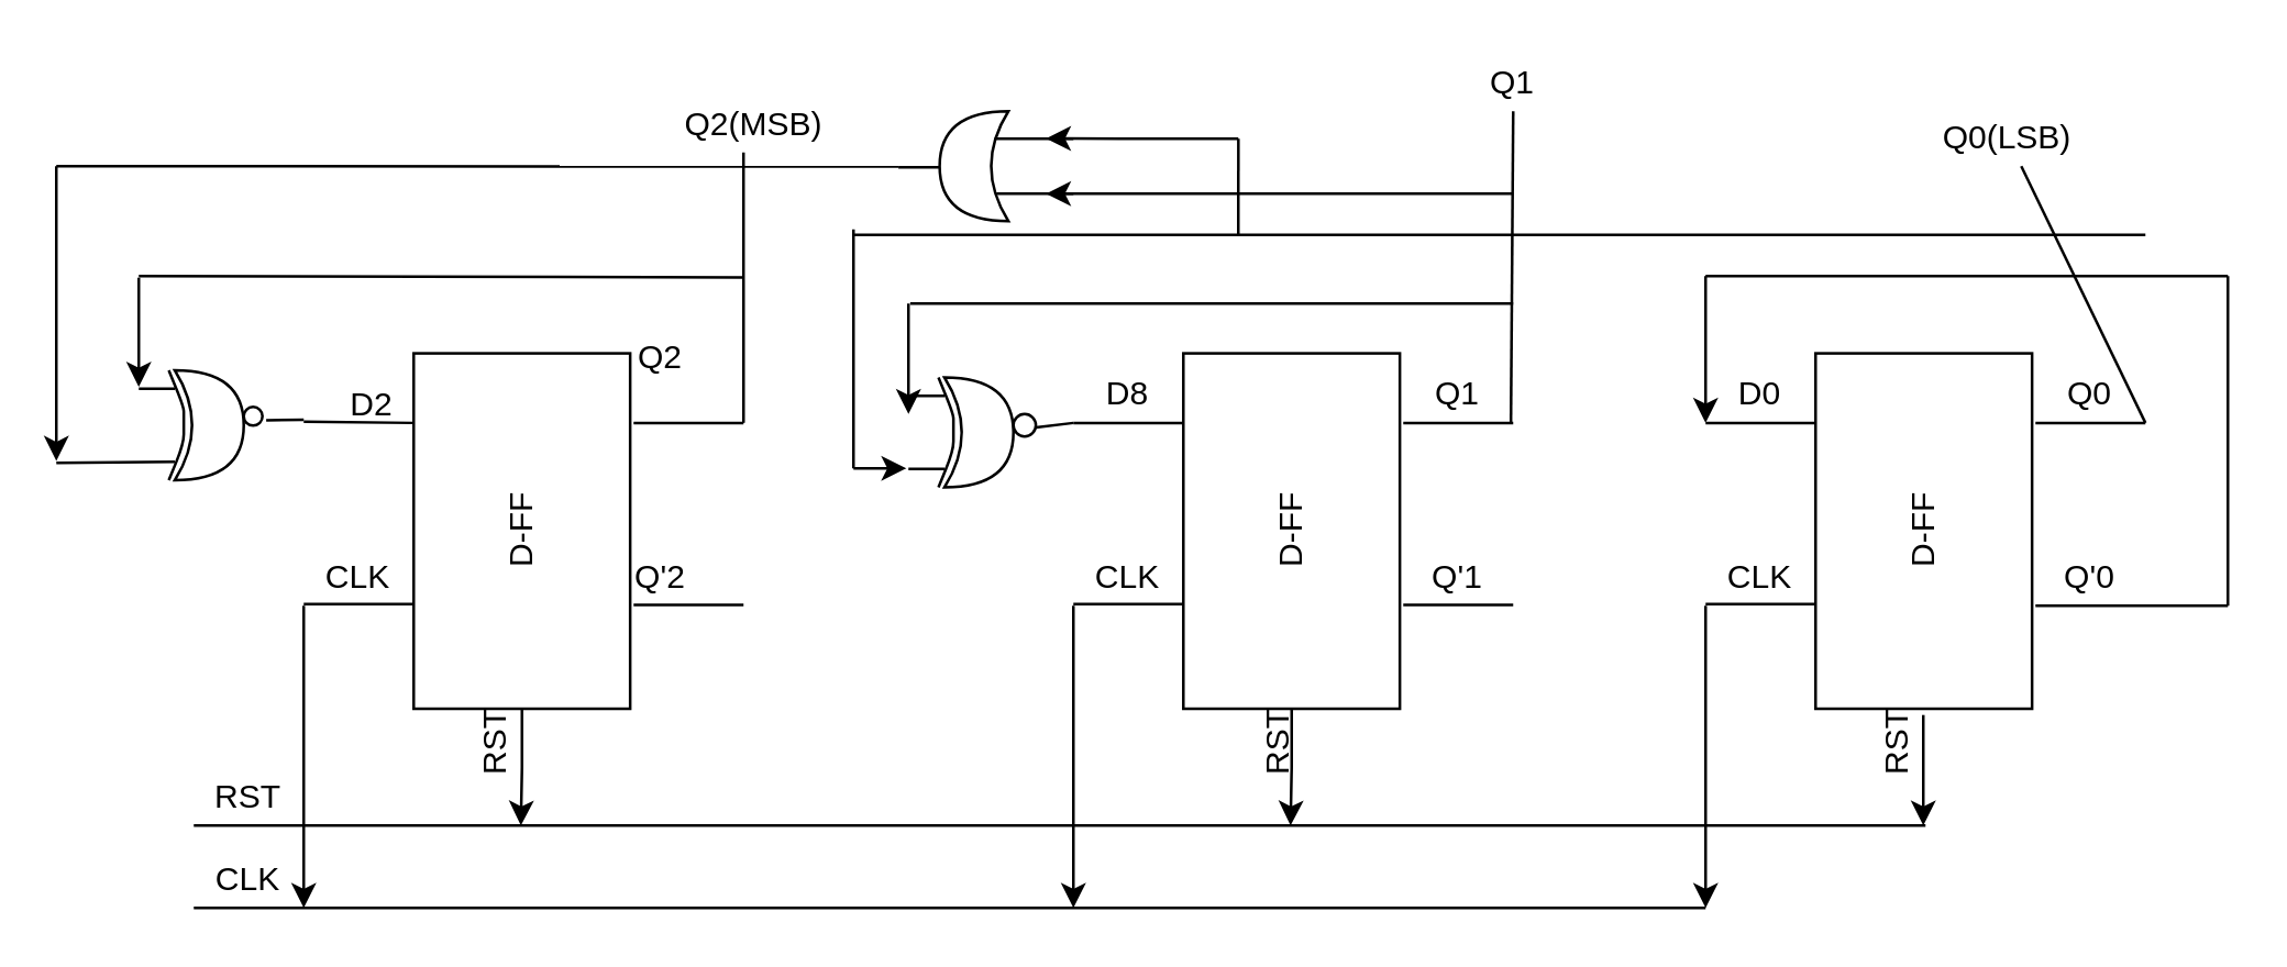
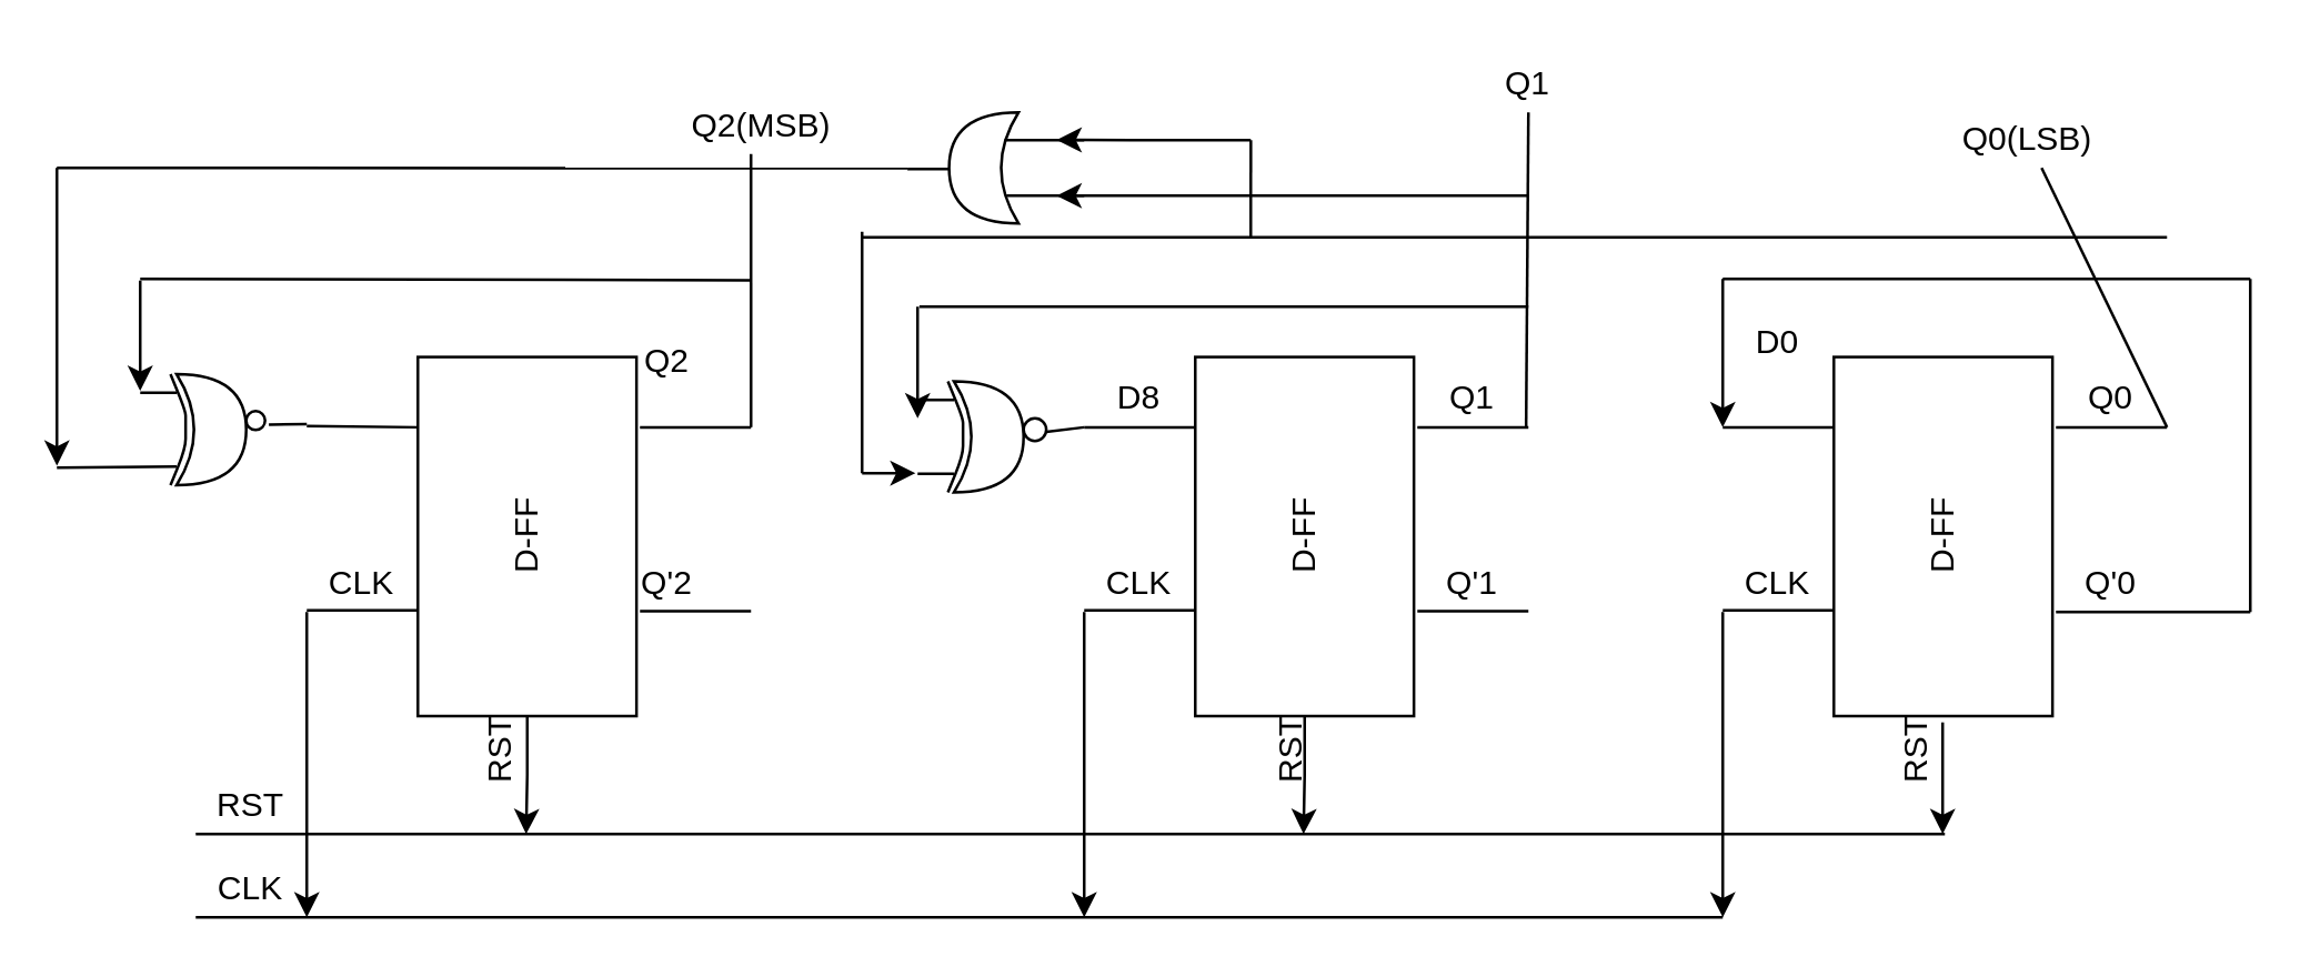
  <mxCell id="0" />
  <mxCell id="1" parent="0" />
  <mxCell id="2" value="" style="group" vertex="1" connectable="0" parent="1"><mxGeometry x="20" y="20" width="790" height="310" as="geometry" /></mxCell>
  <mxCell id="3" value="" style="endArrow=none;html=1;" edge="1" parent="2"><mxGeometry width="50" height="50" relative="1" as="geometry"><mxPoint x="210" y="133.45" as="sourcePoint" /><mxPoint x="250" y="133.45" as="targetPoint" /></mxGeometry></mxCell>
  <mxCell id="4" value="" style="endArrow=none;html=1;" edge="1" parent="2"><mxGeometry width="50" height="50" relative="1" as="geometry"><mxPoint x="210" y="199.71" as="sourcePoint" /><mxPoint x="250" y="199.71" as="targetPoint" /></mxGeometry></mxCell>
  <mxCell id="5" value="" style="endArrow=none;html=1;" edge="1" parent="2"><mxGeometry width="50" height="50" relative="1" as="geometry"><mxPoint x="90" y="133" as="sourcePoint" /><mxPoint x="130" y="133.45" as="targetPoint" /></mxGeometry></mxCell>
  <mxCell id="6" value="" style="endArrow=none;html=1;" edge="1" parent="2"><mxGeometry width="50" height="50" relative="1" as="geometry"><mxPoint x="90" y="199.43" as="sourcePoint" /><mxPoint x="130" y="199.43" as="targetPoint" /></mxGeometry></mxCell>
  <mxCell id="7" value="Q2" style="text;html=1;strokeColor=none;fillColor=none;align=center;verticalAlign=middle;whiteSpace=wrap;rounded=0;" vertex="1" parent="2"><mxGeometry x="200" y="101.9" width="40" height="16.55" as="geometry" /></mxCell>
  <mxCell id="8" value="CLK" style="text;html=1;strokeColor=none;fillColor=none;align=center;verticalAlign=middle;whiteSpace=wrap;rounded=0;" vertex="1" parent="2"><mxGeometry x="90" y="180" width="40" height="20" as="geometry" /></mxCell>
  <mxCell id="9" value="Q'2" style="text;html=1;strokeColor=none;fillColor=none;align=center;verticalAlign=middle;whiteSpace=wrap;rounded=0;" vertex="1" parent="2"><mxGeometry x="200" y="180" width="40" height="20" as="geometry" /></mxCell>
- <mxCell id="10" value="D2" style="text;html=1;strokeColor=none;fillColor=none;align=center;verticalAlign=middle;whiteSpace=wrap;rounded=0;" vertex="1" parent="2"><mxGeometry x="100" y="120.35" width="30" height="13.1" as="geometry" /></mxCell>
  <mxCell id="11" value="" style="edgeStyle=orthogonalEdgeStyle;rounded=0;orthogonalLoop=1;jettySize=auto;html=1;" edge="1" parent="2" source="12"><mxGeometry relative="1" as="geometry"><mxPoint x="169" y="280" as="targetPoint" /></mxGeometry></mxCell>
  <mxCell id="12" value="D-FF" style="rounded=0;whiteSpace=wrap;html=1;rotation=-90;" vertex="1" parent="2"><mxGeometry x="104.7" y="133.45" width="129.37" height="78.75" as="geometry" /></mxCell>
  <mxCell id="13" value="" style="endArrow=none;html=1;" edge="1" parent="2"><mxGeometry width="50" height="50" relative="1" as="geometry"><mxPoint x="490" y="133.45" as="sourcePoint" /><mxPoint x="530" y="133.45" as="targetPoint" /></mxGeometry></mxCell>
  <mxCell id="14" value="" style="endArrow=none;html=1;" edge="1" parent="2"><mxGeometry width="50" height="50" relative="1" as="geometry"><mxPoint x="490" y="199.71" as="sourcePoint" /><mxPoint x="530" y="199.71" as="targetPoint" /></mxGeometry></mxCell>
  <mxCell id="15" value="" style="endArrow=none;html=1;" edge="1" parent="2"><mxGeometry width="50" height="50" relative="1" as="geometry"><mxPoint x="370" y="133.45" as="sourcePoint" /><mxPoint x="410" y="133.45" as="targetPoint" /></mxGeometry></mxCell>
  <mxCell id="16" value="" style="endArrow=none;html=1;" edge="1" parent="2"><mxGeometry width="50" height="50" relative="1" as="geometry"><mxPoint x="370" y="199.43" as="sourcePoint" /><mxPoint x="410" y="199.43" as="targetPoint" /></mxGeometry></mxCell>
  <mxCell id="17" value="Q1" style="text;html=1;strokeColor=none;fillColor=none;align=center;verticalAlign=middle;whiteSpace=wrap;rounded=0;" vertex="1" parent="2"><mxGeometry x="490" y="113.45" width="40" height="20" as="geometry" /></mxCell>
  <mxCell id="18" value="CLK" style="text;html=1;strokeColor=none;fillColor=none;align=center;verticalAlign=middle;whiteSpace=wrap;rounded=0;" vertex="1" parent="2"><mxGeometry x="370" y="180" width="40" height="20" as="geometry" /></mxCell>
  <mxCell id="19" value="Q'1" style="text;html=1;strokeColor=none;fillColor=none;align=center;verticalAlign=middle;whiteSpace=wrap;rounded=0;" vertex="1" parent="2"><mxGeometry x="490" y="180" width="40" height="20" as="geometry" /></mxCell>
  <mxCell id="20" value="D8" style="text;html=1;strokeColor=none;fillColor=none;align=center;verticalAlign=middle;whiteSpace=wrap;rounded=0;" vertex="1" parent="2"><mxGeometry x="370" y="113.45" width="40" height="20" as="geometry" /></mxCell>
  <mxCell id="21" value="" style="edgeStyle=orthogonalEdgeStyle;rounded=0;orthogonalLoop=1;jettySize=auto;html=1;" edge="1" parent="2" source="22"><mxGeometry relative="1" as="geometry"><mxPoint x="449" y="280" as="targetPoint" /></mxGeometry></mxCell>
  <mxCell id="22" value="D-FF" style="rounded=0;whiteSpace=wrap;html=1;rotation=-90;" vertex="1" parent="2"><mxGeometry x="384.7" y="133.45" width="129.37" height="78.75" as="geometry" /></mxCell>
  <mxCell id="23" value="" style="endArrow=none;html=1;" edge="1" parent="2"><mxGeometry width="50" height="50" relative="1" as="geometry"><mxPoint x="720" y="133.45" as="sourcePoint" /><mxPoint x="760" y="133.45" as="targetPoint" /></mxGeometry></mxCell>
  <mxCell id="24" value="" style="endArrow=none;html=1;" edge="1" parent="2"><mxGeometry width="50" height="50" relative="1" as="geometry"><mxPoint x="600" y="133.45" as="sourcePoint" /><mxPoint x="640" y="133.45" as="targetPoint" /></mxGeometry></mxCell>
  <mxCell id="25" value="" style="endArrow=none;html=1;startArrow=none;" edge="1" source="32" parent="2"><mxGeometry width="50" height="50" relative="1" as="geometry"><mxPoint x="679.1" y="270" as="sourcePoint" /><mxPoint x="679.2" y="240" as="targetPoint" /></mxGeometry></mxCell>
  <mxCell id="26" value="" style="endArrow=none;html=1;" edge="1" parent="2"><mxGeometry width="50" height="50" relative="1" as="geometry"><mxPoint x="600" y="199.43" as="sourcePoint" /><mxPoint x="640" y="199.43" as="targetPoint" /></mxGeometry></mxCell>
  <mxCell id="27" value="Q0" style="text;html=1;strokeColor=none;fillColor=none;align=center;verticalAlign=middle;whiteSpace=wrap;rounded=0;" vertex="1" parent="2"><mxGeometry x="720" y="113.45" width="40" height="20" as="geometry" /></mxCell>
  <mxCell id="28" value="CLK" style="text;html=1;strokeColor=none;fillColor=none;align=center;verticalAlign=middle;whiteSpace=wrap;rounded=0;" vertex="1" parent="2"><mxGeometry x="600" y="180" width="40" height="20" as="geometry" /></mxCell>
  <mxCell id="29" value="Q'0" style="text;html=1;strokeColor=none;fillColor=none;align=center;verticalAlign=middle;whiteSpace=wrap;rounded=0;" vertex="1" parent="2"><mxGeometry x="720" y="180" width="40" height="20" as="geometry" /></mxCell>
- <mxCell id="30" value="D0" style="text;html=1;strokeColor=none;fillColor=none;align=center;verticalAlign=middle;whiteSpace=wrap;rounded=0;" vertex="1" parent="2"><mxGeometry x="600" y="113.45" width="40" height="20" as="geometry" /></mxCell>
+ <mxCell id="30" value="D0" style="text;html=1;strokeColor=none;fillColor=none;align=center;verticalAlign=middle;whiteSpace=wrap;rounded=0;" vertex="1" parent="2"><mxGeometry x="600" y="93.45" width="40" height="20" as="geometry" /></mxCell>
  <mxCell id="31" value="D-FF" style="rounded=0;whiteSpace=wrap;html=1;rotation=-90;" vertex="1" parent="2"><mxGeometry x="614.7" y="133.45" width="129.37" height="78.75" as="geometry" /></mxCell>
  <mxCell id="32" value="RST" style="text;html=1;strokeColor=none;fillColor=none;align=center;verticalAlign=middle;whiteSpace=wrap;rounded=0;rotation=-90;" vertex="1" parent="2"><mxGeometry x="650" y="240" width="40" height="20" as="geometry" /></mxCell>
  <mxCell id="33" value="" style="endArrow=none;html=1;" edge="1" target="32" parent="2"><mxGeometry width="50" height="50" relative="1" as="geometry"><mxPoint x="679.1" y="270" as="sourcePoint" /><mxPoint x="679.2" y="240" as="targetPoint" /></mxGeometry></mxCell>
  <mxCell id="34" value="" style="endArrow=none;html=1;exitX=0;exitY=1;exitDx=0;exitDy=0;" edge="1" parent="2" source="37"><mxGeometry width="50" height="50" relative="1" as="geometry"><mxPoint x="120" y="280" as="sourcePoint" /><mxPoint x="680" y="280" as="targetPoint" /></mxGeometry></mxCell>
  <mxCell id="35" value="" style="endArrow=none;html=1;" edge="1" parent="2"><mxGeometry width="50" height="50" relative="1" as="geometry"><mxPoint x="50" y="310" as="sourcePoint" /><mxPoint x="600" y="310" as="targetPoint" /></mxGeometry></mxCell>
  <mxCell id="36" value="CLK" style="text;html=1;strokeColor=none;fillColor=none;align=center;verticalAlign=middle;whiteSpace=wrap;rounded=0;" vertex="1" parent="2"><mxGeometry x="50" y="290" width="40" height="20" as="geometry" /></mxCell>
  <mxCell id="37" value="RST" style="text;html=1;strokeColor=none;fillColor=none;align=center;verticalAlign=middle;whiteSpace=wrap;rounded=0;" vertex="1" parent="2"><mxGeometry x="50" y="260" width="40" height="20" as="geometry" /></mxCell>
  <mxCell id="38" value="" style="endArrow=none;html=1;" edge="1" parent="2" target="41"><mxGeometry width="50" height="50" relative="1" as="geometry"><mxPoint x="760" y="133.45" as="sourcePoint" /><mxPoint x="760" y="40" as="targetPoint" /></mxGeometry></mxCell>
  <mxCell id="39" value="" style="endArrow=none;html=1;entryX=0.5;entryY=1;entryDx=0;entryDy=0;" edge="1" parent="2" target="42"><mxGeometry width="50" height="50" relative="1" as="geometry"><mxPoint x="529.17" y="133.45" as="sourcePoint" /><mxPoint x="529" y="40" as="targetPoint" /></mxGeometry></mxCell>
  <mxCell id="40" value="" style="endArrow=none;html=1;entryX=0.398;entryY=1;entryDx=0;entryDy=0;entryPerimeter=0;" edge="1" parent="2" target="43"><mxGeometry width="50" height="50" relative="1" as="geometry"><mxPoint x="250.0" y="133.45" as="sourcePoint" /><mxPoint x="250" y="40" as="targetPoint" /></mxGeometry></mxCell>
  <mxCell id="41" value="Q0(LSB)" style="text;html=1;strokeColor=none;fillColor=none;align=center;verticalAlign=middle;whiteSpace=wrap;rounded=0;" vertex="1" parent="2"><mxGeometry x="690" y="20" width="40" height="20" as="geometry" /></mxCell>
  <mxCell id="42" value="Q1" style="text;html=1;strokeColor=none;fillColor=none;align=center;verticalAlign=middle;whiteSpace=wrap;rounded=0;" vertex="1" parent="2"><mxGeometry x="510" width="40" height="20" as="geometry" /></mxCell>
  <mxCell id="43" value="Q2(MSB)" style="text;html=1;strokeColor=none;fillColor=none;align=center;verticalAlign=middle;whiteSpace=wrap;rounded=0;" vertex="1" parent="2"><mxGeometry x="234.07" y="15" width="40" height="20" as="geometry" /></mxCell>
  <mxCell id="44" value="" style="shape=xor;whiteSpace=wrap;html=1;" vertex="1" parent="2"><mxGeometry x="323.091" y="116.9" width="25.091" height="40" as="geometry" /></mxCell>
  <mxCell id="45" value="" style="ellipse;whiteSpace=wrap;html=1;aspect=fixed;" vertex="1" parent="2"><mxGeometry x="348.182" y="130.233" width="8.16" height="8.16" as="geometry" /></mxCell>
  <mxCell id="46" value="" style="endArrow=none;html=1;entryX=0;entryY=1;entryDx=0;entryDy=0;" edge="1" parent="2" target="20"><mxGeometry x="310" y="116.9" width="50" height="50" as="geometry"><mxPoint x="356.342" y="135.107" as="sourcePoint" /><mxPoint x="370" y="134.9" as="targetPoint" /></mxGeometry></mxCell>
  <mxCell id="47" value="" style="endArrow=none;html=1;" edge="1" parent="2"><mxGeometry x="310" y="116.9" width="50" height="50" as="geometry"><mxPoint x="310" y="150.233" as="sourcePoint" /><mxPoint x="323.091" y="150.233" as="targetPoint" /></mxGeometry></mxCell>
  <mxCell id="48" value="" style="endArrow=none;html=1;" edge="1" parent="2"><mxGeometry x="310" y="116.9" width="50" height="50" as="geometry"><mxPoint x="320.909" y="156.9" as="sourcePoint" /><mxPoint x="320.909" y="116.9" as="targetPoint" /><Array as="points"><mxPoint x="326.364" y="143.567" /><mxPoint x="326.364" y="136.9" /><mxPoint x="326.364" y="130.233" /></Array></mxGeometry></mxCell>
  <mxCell id="49" value="" style="endArrow=none;html=1;" edge="1" parent="2"><mxGeometry x="310" y="116.9" width="50" height="50" as="geometry"><mxPoint x="310" y="123.567" as="sourcePoint" /><mxPoint x="323.129" y="123.567" as="targetPoint" /></mxGeometry></mxCell>
  <mxCell id="50" value="" style="endArrow=none;html=1;" edge="1" parent="2"><mxGeometry width="50" height="50" relative="1" as="geometry"><mxPoint x="310.64" y="90" as="sourcePoint" /><mxPoint x="530" y="90" as="targetPoint" /></mxGeometry></mxCell>
  <mxCell id="51" value="" style="endArrow=classic;html=1;" edge="1" parent="2"><mxGeometry width="50" height="50" relative="1" as="geometry"><mxPoint x="310" y="90" as="sourcePoint" /><mxPoint x="310" y="130.23" as="targetPoint" /></mxGeometry></mxCell>
  <mxCell id="52" value="" style="endArrow=classic;html=1;" edge="1" parent="2"><mxGeometry width="50" height="50" relative="1" as="geometry"><mxPoint x="679.19" y="239.77" as="sourcePoint" /><mxPoint x="679.19" y="280.0" as="targetPoint" /></mxGeometry></mxCell>
  <mxCell id="53" value="" style="endArrow=none;html=1;" edge="1" parent="2"><mxGeometry width="50" height="50" relative="1" as="geometry"><mxPoint x="720" y="200" as="sourcePoint" /><mxPoint x="790" y="200" as="targetPoint" /></mxGeometry></mxCell>
  <mxCell id="54" value="" style="endArrow=none;html=1;" edge="1" parent="2"><mxGeometry width="50" height="50" relative="1" as="geometry"><mxPoint x="790" y="200" as="sourcePoint" /><mxPoint x="790" y="80" as="targetPoint" /></mxGeometry></mxCell>
  <mxCell id="55" value="RST" style="text;html=1;strokeColor=none;fillColor=none;align=center;verticalAlign=middle;whiteSpace=wrap;rounded=0;rotation=-90;" vertex="1" parent="2"><mxGeometry x="424.98" y="240" width="40" height="20" as="geometry" /></mxCell>
  <mxCell id="56" value="RST" style="text;html=1;strokeColor=none;fillColor=none;align=center;verticalAlign=middle;whiteSpace=wrap;rounded=0;rotation=-90;" vertex="1" parent="2"><mxGeometry x="140" y="240" width="40" height="20" as="geometry" /></mxCell>
  <mxCell id="57" value="" style="endArrow=none;html=1;" edge="1" parent="2"><mxGeometry width="50" height="50" relative="1" as="geometry"><mxPoint x="600" y="80" as="sourcePoint" /><mxPoint x="790" y="80" as="targetPoint" /></mxGeometry></mxCell>
  <mxCell id="58" value="" style="endArrow=classic;html=1;" edge="1" parent="2"><mxGeometry width="50" height="50" relative="1" as="geometry"><mxPoint x="600" y="80" as="sourcePoint" /><mxPoint x="600" y="133.45" as="targetPoint" /></mxGeometry></mxCell>
  <mxCell id="59" value="" style="endArrow=classic;html=1;" edge="1" parent="2"><mxGeometry width="50" height="50" relative="1" as="geometry"><mxPoint x="370.0" y="200.0" as="sourcePoint" /><mxPoint x="370" y="310" as="targetPoint" /></mxGeometry></mxCell>
  <mxCell id="60" value="" style="endArrow=classic;html=1;" edge="1" parent="2"><mxGeometry width="50" height="50" relative="1" as="geometry"><mxPoint x="600" y="200.0" as="sourcePoint" /><mxPoint x="600" y="310" as="targetPoint" /></mxGeometry></mxCell>
  <mxCell id="61" value="" style="endArrow=classic;html=1;" edge="1" parent="2"><mxGeometry width="50" height="50" relative="1" as="geometry"><mxPoint x="90" y="200.0" as="sourcePoint" /><mxPoint x="90" y="310" as="targetPoint" /></mxGeometry></mxCell>
  <mxCell id="62" value="" style="endArrow=none;html=1;" edge="1" parent="2"><mxGeometry width="50" height="50" relative="1" as="geometry"><mxPoint x="290" y="65" as="sourcePoint" /><mxPoint x="760" y="65" as="targetPoint" /></mxGeometry></mxCell>
  <mxCell id="63" value="" style="endArrow=classic;html=1;" edge="1" parent="2"><mxGeometry width="50" height="50" relative="1" as="geometry"><mxPoint x="30" y="80.58" as="sourcePoint" /><mxPoint x="30" y="120.35" as="targetPoint" /></mxGeometry></mxCell>
  <mxCell id="64" value="" style="endArrow=classic;html=1;" edge="1" parent="2"><mxGeometry width="50" height="50" relative="1" as="geometry"><mxPoint x="290" y="150" as="sourcePoint" /><mxPoint x="309.238" y="150" as="targetPoint" /></mxGeometry></mxCell>
  <mxCell id="65" value="" style="endArrow=none;html=1;" edge="1" parent="2"><mxGeometry width="50" height="50" relative="1" as="geometry"><mxPoint x="290" y="150" as="sourcePoint" /><mxPoint x="290" y="63" as="targetPoint" /><Array as="points"><mxPoint x="290" y="110" /></Array></mxGeometry></mxCell>
  <mxCell id="66" value="" style="endArrow=none;html=1;" edge="1" parent="2"><mxGeometry width="50" height="50" relative="1" as="geometry"><mxPoint x="30" y="80" as="sourcePoint" /><mxPoint x="250" y="80.45" as="targetPoint" /></mxGeometry></mxCell>
  <mxCell id="67" value="" style="endArrow=none;html=1;" edge="1" parent="2"><mxGeometry width="50" height="50" relative="1" as="geometry"><mxPoint y="40" as="sourcePoint" /><mxPoint x="306.34" y="40.11" as="targetPoint" /></mxGeometry></mxCell>
  <mxCell id="68" value="" style="endArrow=classic;html=1;" edge="1" parent="2"><mxGeometry width="50" height="50" relative="1" as="geometry"><mxPoint y="40" as="sourcePoint" /><mxPoint y="147.27" as="targetPoint" /></mxGeometry></mxCell>
  <mxCell id="69" value="" style="shape=xor;whiteSpace=wrap;html=1;" vertex="1" parent="2"><mxGeometry x="43.091" y="114.31" width="25.091" height="40" as="geometry" /></mxCell>
  <mxCell id="70" value="" style="ellipse;whiteSpace=wrap;html=1;aspect=fixed;" vertex="1" parent="2"><mxGeometry x="68.182" y="127.643" width="6.8" height="6.8" as="geometry" /></mxCell>
  <mxCell id="71" value="" style="endArrow=none;html=1;" edge="1" parent="2"><mxGeometry x="30" y="114.31" width="50" height="50" as="geometry"><mxPoint x="76.342" y="132.517" as="sourcePoint" /><mxPoint x="90" y="132.31" as="targetPoint" /></mxGeometry></mxCell>
  <mxCell id="72" value="" style="endArrow=none;html=1;" edge="1" parent="2"><mxGeometry x="30" y="114.31" width="50" height="50" as="geometry"><mxPoint y="148" as="sourcePoint" /><mxPoint x="43.091" y="147.643" as="targetPoint" /></mxGeometry></mxCell>
  <mxCell id="73" value="" style="endArrow=none;html=1;" edge="1" parent="2"><mxGeometry x="30" y="114.31" width="50" height="50" as="geometry"><mxPoint x="40.909" y="154.31" as="sourcePoint" /><mxPoint x="40.909" y="114.31" as="targetPoint" /><Array as="points"><mxPoint x="46.364" y="140.977" /><mxPoint x="46.364" y="134.31" /><mxPoint x="46.364" y="127.643" /></Array></mxGeometry></mxCell>
  <mxCell id="74" value="" style="endArrow=none;html=1;" edge="1" parent="2"><mxGeometry x="30" y="114.31" width="50" height="50" as="geometry"><mxPoint x="30" y="120.977" as="sourcePoint" /><mxPoint x="43.129" y="120.977" as="targetPoint" /></mxGeometry></mxCell>
  <mxCell id="75" value="" style="endArrow=classic;html=1;" edge="1" parent="2"><mxGeometry width="50" height="50" relative="1" as="geometry"><mxPoint x="530" y="50" as="sourcePoint" /><mxPoint x="360" y="50" as="targetPoint" /></mxGeometry></mxCell>
  <mxCell id="76" value="" style="shape=xor;whiteSpace=wrap;html=1;rotation=-180;" vertex="1" parent="2"><mxGeometry x="321.34" y="20" width="25" height="40" as="geometry" /></mxCell>
  <mxCell id="77" value="" style="endArrow=none;html=1;" edge="1" parent="2"><mxGeometry x="326.34" y="19.434" width="25" height="37.736" as="geometry"><mxPoint x="370" y="30" as="sourcePoint" /><mxPoint x="341.34" y="30.0" as="targetPoint" /></mxGeometry></mxCell>
  <mxCell id="78" value="" style="endArrow=none;html=1;" edge="1" parent="2"><mxGeometry x="326.34" y="22.264" width="25" height="37.736" as="geometry"><mxPoint x="321.34" y="40.377" as="sourcePoint" /><mxPoint x="306.34" y="40.377" as="targetPoint" /></mxGeometry></mxCell>
  <mxCell id="79" value="" style="endArrow=none;html=1;exitX=0.175;exitY=0.25;exitDx=0;exitDy=0;exitPerimeter=0;" edge="1" parent="2" source="76"><mxGeometry width="50" height="50" relative="1" as="geometry"><mxPoint x="346.34" y="50" as="sourcePoint" /><mxPoint x="370" y="50" as="targetPoint" /></mxGeometry></mxCell>
  <mxCell id="80" value="" style="endArrow=classic;html=1;" edge="1" parent="2"><mxGeometry width="50" height="50" relative="1" as="geometry"><mxPoint x="430" y="30" as="sourcePoint" /><mxPoint x="360" y="29.92" as="targetPoint" /></mxGeometry></mxCell>
  <mxCell id="81" value="" style="endArrow=none;html=1;" edge="1" parent="2"><mxGeometry width="50" height="50" relative="1" as="geometry"><mxPoint x="430" y="65" as="sourcePoint" /><mxPoint x="430.02" y="30" as="targetPoint" /></mxGeometry></mxCell>
